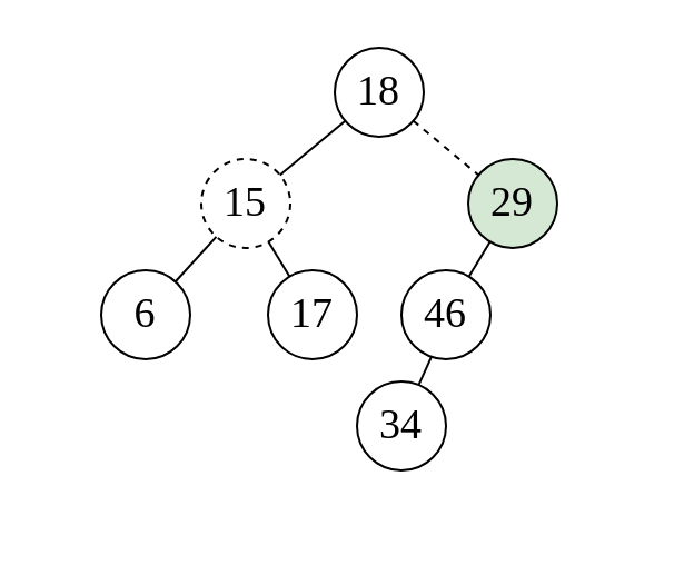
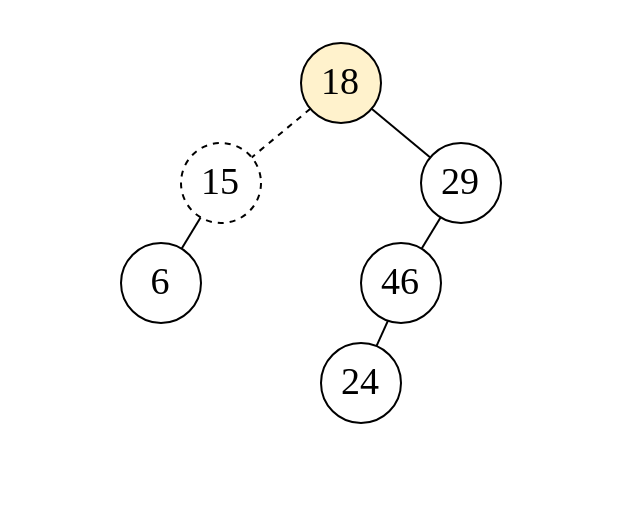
  <mxCell id="0" />
  <mxCell id="1" parent="0" />
  <mxCell id="2" value="" style="rounded=0;whiteSpace=wrap;html=1;container=1;verticalAlign=bottom;strokeColor=none;fillColor=none;" vertex="1" parent="1"><mxGeometry x="20" y="21" width="270" height="220" as="geometry"><mxRectangle x="177" y="190" width="50" height="40" as="alternateBounds" /></mxGeometry></mxCell>
  <mxCell id="3" value="" style="group" vertex="1" connectable="0" parent="2"><mxGeometry x="10" y="-2.274e-13" width="250" height="190.0" as="geometry" /></mxCell>
- <mxCell id="4" value="18" style="ellipse;whiteSpace=wrap;html=1;fontFamily=Times New Roman;fontSize=19;" vertex="1" parent="3"><mxGeometry x="120" width="40" height="40" as="geometry" /></mxCell>
+ <mxCell id="4" value="18" style="ellipse;whiteSpace=wrap;html=1;fontFamily=Times New Roman;fontSize=19;fillColor=#fff2cc;" vertex="1" parent="3"><mxGeometry x="120" width="40" height="40" as="geometry" /></mxCell>
  <mxCell id="5" value="15" style="ellipse;whiteSpace=wrap;html=1;fontFamily=Times New Roman;fontSize=19;dashed=1;" vertex="1" parent="3"><mxGeometry x="60" y="50" width="40" height="40" as="geometry" /></mxCell>
- <mxCell id="6" style="edgeStyle=none;html=1;fontFamily=Times New Roman;fontSize=19;endArrow=none;endFill=0;rounded=0;" edge="1" parent="3" source="4" target="5"><mxGeometry relative="1" as="geometry" /></mxCell>
- <mxCell id="7" value="29" style="ellipse;whiteSpace=wrap;html=1;fontFamily=Times New Roman;fontSize=19;fillColor=#d5e8d4;" vertex="1" parent="3"><mxGeometry x="180" y="50" width="40" height="40" as="geometry" /></mxCell>
- <mxCell id="8" style="edgeStyle=none;html=1;fontFamily=Times New Roman;fontSize=19;endArrow=none;endFill=0;rounded=0;dashed=1;" edge="1" parent="3" source="4" target="7"><mxGeometry relative="1" as="geometry" /></mxCell>
- <mxCell id="9" value="6" style="ellipse;whiteSpace=wrap;html=1;fontFamily=Times New Roman;fontSize=19;" vertex="1" parent="3"><mxGeometry x="15" y="100" width="40" height="40" as="geometry" /></mxCell>
+ <mxCell id="6" style="edgeStyle=none;html=1;fontFamily=Times New Roman;fontSize=19;endArrow=none;endFill=0;rounded=0;dashed=1;" edge="1" parent="3" source="4" target="5"><mxGeometry relative="1" as="geometry" /></mxCell>
+ <mxCell id="7" value="29" style="ellipse;whiteSpace=wrap;html=1;fontFamily=Times New Roman;fontSize=19;" vertex="1" parent="3"><mxGeometry x="180" y="50" width="40" height="40" as="geometry" /></mxCell>
+ <mxCell id="8" style="edgeStyle=none;html=1;fontFamily=Times New Roman;fontSize=19;endArrow=none;endFill=0;rounded=0;" edge="1" parent="3" source="4" target="7"><mxGeometry relative="1" as="geometry" /></mxCell>
+ <mxCell id="9" value="6" style="ellipse;whiteSpace=wrap;html=1;fontFamily=Times New Roman;fontSize=19;" vertex="1" parent="3"><mxGeometry x="30" y="100" width="40" height="40" as="geometry" /></mxCell>
  <mxCell id="10" style="edgeStyle=none;html=1;fontFamily=Times New Roman;fontSize=19;endArrow=none;endFill=0;rounded=0;" edge="1" parent="3" source="5" target="9"><mxGeometry relative="1" as="geometry" /></mxCell>
- <mxCell id="11" value="17" style="ellipse;whiteSpace=wrap;html=1;fontFamily=Times New Roman;fontSize=19;" vertex="1" parent="3"><mxGeometry x="90" y="100" width="40" height="40" as="geometry" /></mxCell>
- <mxCell id="12" style="edgeStyle=none;html=1;fontFamily=Times New Roman;fontSize=19;endArrow=none;endFill=0;rounded=0;" edge="1" parent="3" source="5" target="11"><mxGeometry relative="1" as="geometry" /></mxCell>
  <mxCell id="13" style="edgeStyle=none;shape=connector;rounded=0;orthogonalLoop=1;jettySize=auto;html=1;exitX=0.336;exitY=0.974;exitDx=0;exitDy=0;labelBackgroundColor=default;strokeColor=default;align=center;verticalAlign=middle;fontFamily=Helvetica;fontSize=11;fontColor=default;endArrow=none;endFill=0;exitPerimeter=0;" edge="1" parent="3" source="14" target="17"><mxGeometry relative="1" as="geometry" /></mxCell>
  <mxCell id="14" value="46" style="ellipse;whiteSpace=wrap;html=1;fontFamily=Times New Roman;fontSize=19;" vertex="1" parent="3"><mxGeometry x="150" y="100" width="40" height="40" as="geometry" /></mxCell>
  <mxCell id="15" style="edgeStyle=none;html=1;fontFamily=Times New Roman;fontSize=19;endArrow=none;endFill=0;rounded=0;" edge="1" parent="3" source="7" target="14"><mxGeometry relative="1" as="geometry" /></mxCell>
  <mxCell id="16" value="" style="ellipse;whiteSpace=wrap;html=1;aspect=fixed;" vertex="1" parent="3"><mxGeometry x="130.0" y="150.0" width="40" height="40" as="geometry" /></mxCell>
- <mxCell id="17" value="34" style="ellipse;whiteSpace=wrap;html=1;fontFamily=Times New Roman;fontSize=19;fillColor=none;strokeColor=none;" vertex="1" parent="3"><mxGeometry x="130.0" y="150.0" width="40" height="40" as="geometry" /></mxCell>
+ <mxCell id="17" value="24" style="ellipse;whiteSpace=wrap;html=1;fontFamily=Times New Roman;fontSize=19;fillColor=none;strokeColor=none;" vertex="1" parent="3"><mxGeometry x="130.0" y="150.0" width="40" height="40" as="geometry" /></mxCell>
